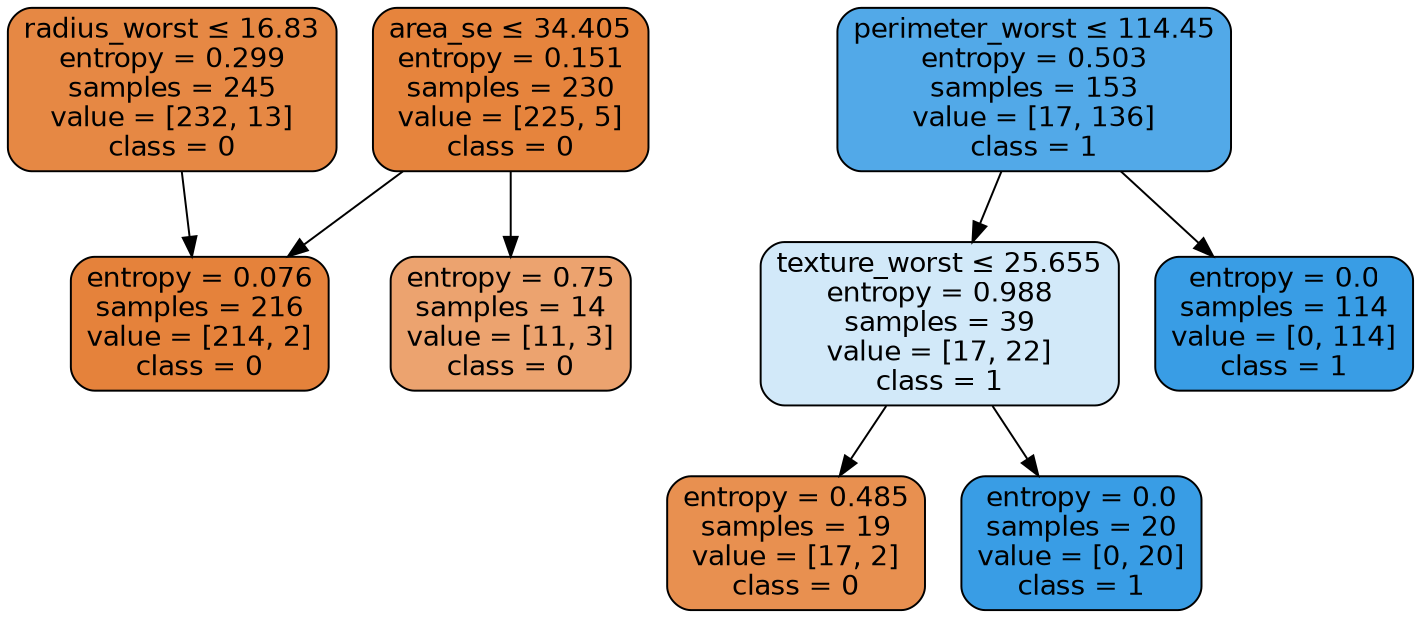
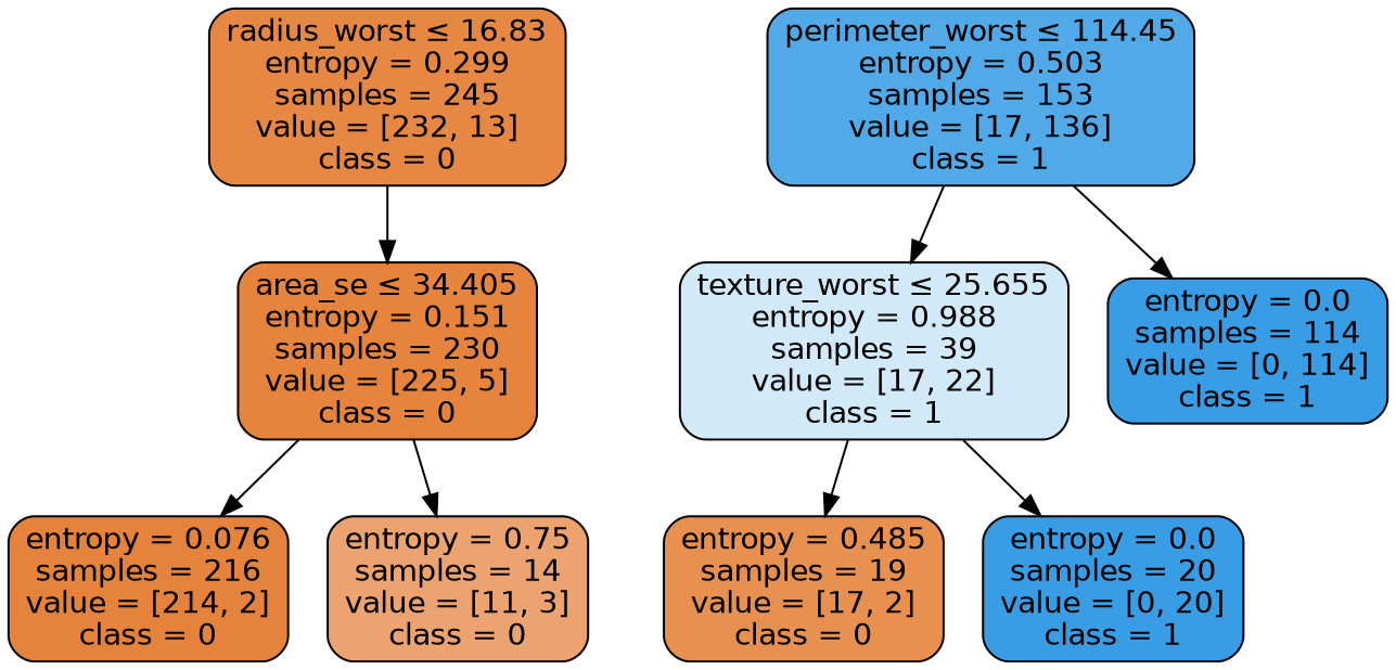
  digraph {
    node [color=black fillcolor="#399de5" fontname=helvetica shape=box style="filled, rounded"]
    edge [fontname=helvetica]
    n1 [fillcolor="#e68844" label=<radius_worst &le; 16.83<br/>entropy = 0.299<br/>samples = 245<br/>value = [232, 13]<br/>class = 0>]
    n2 [fillcolor="#e6843d" label=<area_se &le; 34.405<br/>entropy = 0.151<br/>samples = 230<br/>value = [225, 5]<br/>class = 0>]
    n3 [fillcolor="#52a9e8" label=<perimeter_worst &le; 114.45<br/>entropy = 0.503<br/>samples = 153<br/>value = [17, 136]<br/>class = 1>]
    n4 [fillcolor="#d2e9f9" label=<texture_worst &le; 25.655<br/>entropy = 0.988<br/>samples = 39<br/>value = [17, 22]<br/>class = 1>]
    n5 [label=<entropy = 0.0<br/>samples = 114<br/>value = [0, 114]<br/>class = 1>]
    n6 [fillcolor="#e5823b" label=<entropy = 0.076<br/>samples = 216<br/>value = [214, 2]<br/>class = 0>]
    n7 [fillcolor="#eca36f" label=<entropy = 0.75<br/>samples = 14<br/>value = [11, 3]<br/>class = 0>]
    n8 [fillcolor="#e89050" label=<entropy = 0.485<br/>samples = 19<br/>value = [17, 2]<br/>class = 0>]
    n9 [label=<entropy = 0.0<br/>samples = 20<br/>value = [0, 20]<br/>class = 1>]
-   n1 -> n6
+   n1 -> n2
    n2 -> n6
    n2 -> n7
    n3 -> n4
    n3 -> n5
    n4 -> n8
    n4 -> n9
  }
